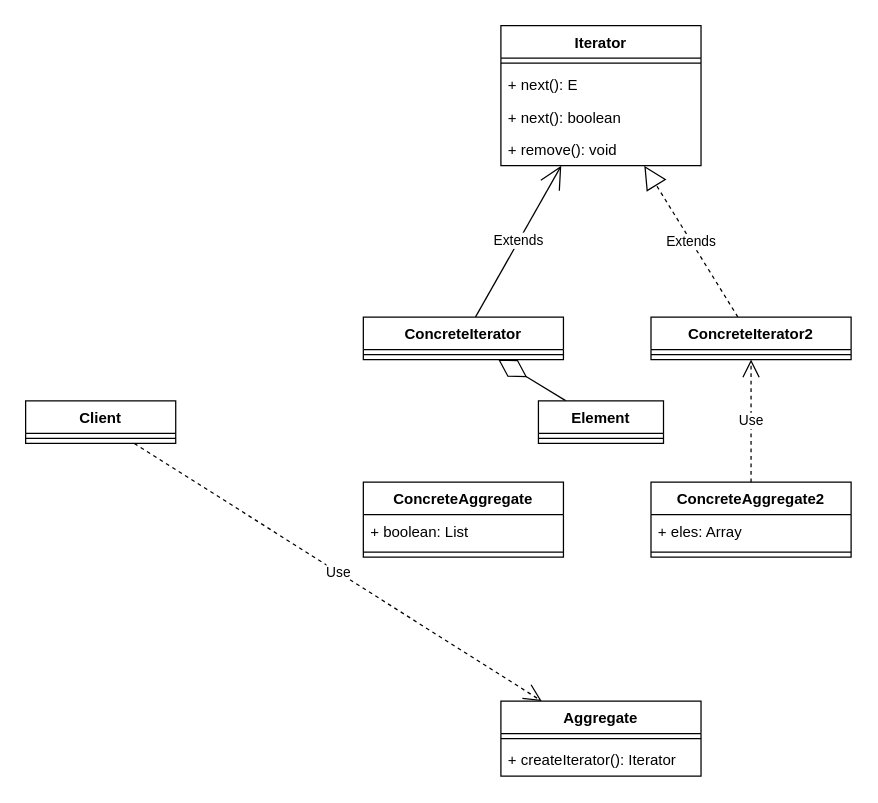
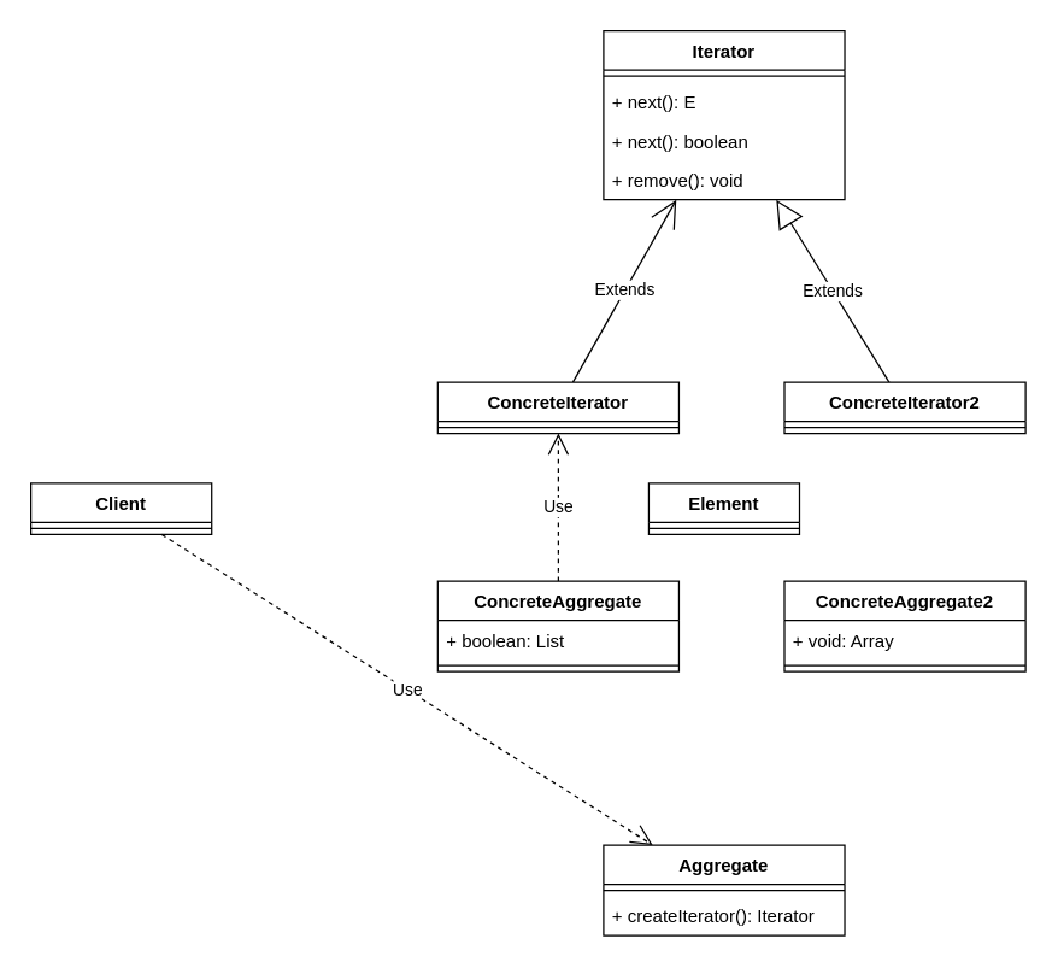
  <mxCell id="0" />
  <mxCell id="1" parent="0" />
  <mxCell id="2" value="Extends" style="endArrow=open;endSize=16;endFill=0;html=1;" edge="1" parent="1" source="10" target="4"><mxGeometry width="160" relative="1" as="geometry"><mxPoint x="410" y="280" as="sourcePoint" /><mxPoint x="570" y="280" as="targetPoint" /></mxGeometry></mxCell>
+ <mxCell id="3" value="Use" style="endArrow=open;endSize=12;dashed=1;html=1;" edge="1" parent="1" source="20" target="10"><mxGeometry width="160" relative="1" as="geometry"><mxPoint x="300" y="280" as="sourcePoint" /><mxPoint x="460" y="280" as="targetPoint" /></mxGeometry></mxCell>
  <mxCell id="4" value="Iterator" style="swimlane;fontStyle=1;align=center;verticalAlign=top;childLayout=stackLayout;horizontal=1;startSize=26;horizontalStack=0;resizeParent=1;resizeParentMax=0;resizeLast=0;collapsible=1;marginBottom=0;" vertex="1" parent="1"><mxGeometry x="400" y="20" width="160" height="112" as="geometry" /></mxCell>
  <mxCell id="5" value="" style="line;strokeWidth=1;fillColor=none;align=left;verticalAlign=middle;spacingTop=-1;spacingLeft=3;spacingRight=3;rotatable=0;labelPosition=right;points=[];portConstraint=eastwest;" vertex="1" parent="4"><mxGeometry y="26" width="160" height="8" as="geometry" /></mxCell>
  <mxCell id="6" value="+ next(): E" style="text;strokeColor=none;fillColor=none;align=left;verticalAlign=top;spacingLeft=4;spacingRight=4;overflow=hidden;rotatable=0;points=[[0,0.5],[1,0.5]];portConstraint=eastwest;" vertex="1" parent="4"><mxGeometry y="34" width="160" height="26" as="geometry" /></mxCell>
  <mxCell id="7" value="+ next(): boolean" style="text;strokeColor=none;fillColor=none;align=left;verticalAlign=top;spacingLeft=4;spacingRight=4;overflow=hidden;rotatable=0;points=[[0,0.5],[1,0.5]];portConstraint=eastwest;" vertex="1" parent="4"><mxGeometry y="60" width="160" height="26" as="geometry" /></mxCell>
  <mxCell id="8" value="+ remove(): void" style="text;strokeColor=none;fillColor=none;align=left;verticalAlign=top;spacingLeft=4;spacingRight=4;overflow=hidden;rotatable=0;points=[[0,0.5],[1,0.5]];portConstraint=eastwest;" vertex="1" parent="4"><mxGeometry y="86" width="160" height="26" as="geometry" /></mxCell>
- <mxCell id="9" value="Extends" style="endArrow=block;endSize=16;endFill=0;html=1;dashed=1;" edge="1" parent="1" source="12" target="4"><mxGeometry width="160" relative="1" as="geometry"><mxPoint x="499.124" y="263" as="sourcePoint" /><mxPoint x="492.887" y="142" as="targetPoint" /></mxGeometry></mxCell>
+ <mxCell id="9" value="Extends" style="endArrow=block;endSize=16;endFill=0;html=1;" edge="1" parent="1" source="12" target="4"><mxGeometry width="160" relative="1" as="geometry"><mxPoint x="499.124" y="263" as="sourcePoint" /><mxPoint x="492.887" y="142" as="targetPoint" /></mxGeometry></mxCell>
  <mxCell id="10" value="ConcreteIterator" style="swimlane;fontStyle=1;align=center;verticalAlign=top;childLayout=stackLayout;horizontal=1;startSize=26;horizontalStack=0;resizeParent=1;resizeParentMax=0;resizeLast=0;collapsible=1;marginBottom=0;" vertex="1" parent="1"><mxGeometry x="290" y="253" width="160" height="34" as="geometry" /></mxCell>
  <mxCell id="11" value="" style="line;strokeWidth=1;fillColor=none;align=left;verticalAlign=middle;spacingTop=-1;spacingLeft=3;spacingRight=3;rotatable=0;labelPosition=right;points=[];portConstraint=eastwest;" vertex="1" parent="10"><mxGeometry y="26" width="160" height="8" as="geometry" /></mxCell>
  <mxCell id="12" value="ConcreteIterator2" style="swimlane;fontStyle=1;align=center;verticalAlign=top;childLayout=stackLayout;horizontal=1;startSize=26;horizontalStack=0;resizeParent=1;resizeParentMax=0;resizeLast=0;collapsible=1;marginBottom=0;" vertex="1" parent="1"><mxGeometry x="520" y="253" width="160" height="34" as="geometry" /></mxCell>
  <mxCell id="13" value="" style="line;strokeWidth=1;fillColor=none;align=left;verticalAlign=middle;spacingTop=-1;spacingLeft=3;spacingRight=3;rotatable=0;labelPosition=right;points=[];portConstraint=eastwest;" vertex="1" parent="12"><mxGeometry y="26" width="160" height="8" as="geometry" /></mxCell>
  <mxCell id="14" value="Aggregate" style="swimlane;fontStyle=1;align=center;verticalAlign=top;childLayout=stackLayout;horizontal=1;startSize=26;horizontalStack=0;resizeParent=1;resizeParentMax=0;resizeLast=0;collapsible=1;marginBottom=0;" vertex="1" parent="1"><mxGeometry x="400" y="560" width="160" height="60" as="geometry" /></mxCell>
  <mxCell id="15" value="" style="line;strokeWidth=1;fillColor=none;align=left;verticalAlign=middle;spacingTop=-1;spacingLeft=3;spacingRight=3;rotatable=0;labelPosition=right;points=[];portConstraint=eastwest;" vertex="1" parent="14"><mxGeometry y="26" width="160" height="8" as="geometry" /></mxCell>
  <mxCell id="16" value="+ createIterator(): Iterator" style="text;strokeColor=none;fillColor=none;align=left;verticalAlign=top;spacingLeft=4;spacingRight=4;overflow=hidden;rotatable=0;points=[[0,0.5],[1,0.5]];portConstraint=eastwest;" vertex="1" parent="14"><mxGeometry y="34" width="160" height="26" as="geometry" /></mxCell>
  <mxCell id="17" value="ConcreteAggregate2" style="swimlane;fontStyle=1;align=center;verticalAlign=top;childLayout=stackLayout;horizontal=1;startSize=26;horizontalStack=0;resizeParent=1;resizeParentMax=0;resizeLast=0;collapsible=1;marginBottom=0;" vertex="1" parent="1"><mxGeometry x="520" y="385" width="160" height="60" as="geometry" /></mxCell>
- <mxCell id="18" value="+ eles: Array" style="text;strokeColor=none;fillColor=none;align=left;verticalAlign=top;spacingLeft=4;spacingRight=4;overflow=hidden;rotatable=0;points=[[0,0.5],[1,0.5]];portConstraint=eastwest;" vertex="1" parent="17"><mxGeometry y="26" width="160" height="26" as="geometry" /></mxCell>
+ <mxCell id="18" value="+ void: Array" style="text;strokeColor=none;fillColor=none;align=left;verticalAlign=top;spacingLeft=4;spacingRight=4;overflow=hidden;rotatable=0;points=[[0,0.5],[1,0.5]];portConstraint=eastwest;" vertex="1" parent="17"><mxGeometry y="26" width="160" height="26" as="geometry" /></mxCell>
  <mxCell id="19" value="" style="line;strokeWidth=1;fillColor=none;align=left;verticalAlign=middle;spacingTop=-1;spacingLeft=3;spacingRight=3;rotatable=0;labelPosition=right;points=[];portConstraint=eastwest;" vertex="1" parent="17"><mxGeometry y="52" width="160" height="8" as="geometry" /></mxCell>
  <mxCell id="20" value="ConcreteAggregate" style="swimlane;fontStyle=1;align=center;verticalAlign=top;childLayout=stackLayout;horizontal=1;startSize=26;horizontalStack=0;resizeParent=1;resizeParentMax=0;resizeLast=0;collapsible=1;marginBottom=0;" vertex="1" parent="1"><mxGeometry x="290" y="385" width="160" height="60" as="geometry" /></mxCell>
  <mxCell id="21" value="+ boolean: List" style="text;strokeColor=none;fillColor=none;align=left;verticalAlign=top;spacingLeft=4;spacingRight=4;overflow=hidden;rotatable=0;points=[[0,0.5],[1,0.5]];portConstraint=eastwest;" vertex="1" parent="20"><mxGeometry y="26" width="160" height="26" as="geometry" /></mxCell>
  <mxCell id="22" value="" style="line;strokeWidth=1;fillColor=none;align=left;verticalAlign=middle;spacingTop=-1;spacingLeft=3;spacingRight=3;rotatable=0;labelPosition=right;points=[];portConstraint=eastwest;" vertex="1" parent="20"><mxGeometry y="52" width="160" height="8" as="geometry" /></mxCell>
- <mxCell id="23" value="Use" style="endArrow=open;endSize=12;dashed=1;html=1;" edge="1" parent="1" source="17" target="12"><mxGeometry width="160" relative="1" as="geometry"><mxPoint x="380" y="395" as="sourcePoint" /><mxPoint x="380" y="297" as="targetPoint" /></mxGeometry></mxCell>
  <mxCell id="24" value="Use" style="endArrow=open;endSize=12;dashed=1;html=1;" edge="1" parent="1" source="25" target="14"><mxGeometry width="160" relative="1" as="geometry"><mxPoint x="390" y="405" as="sourcePoint" /><mxPoint x="390" y="307" as="targetPoint" /></mxGeometry></mxCell>
  <mxCell id="25" value="Client" style="swimlane;fontStyle=1;align=center;verticalAlign=top;childLayout=stackLayout;horizontal=1;startSize=26;horizontalStack=0;resizeParent=1;resizeParentMax=0;resizeLast=0;collapsible=1;marginBottom=0;" vertex="1" parent="1"><mxGeometry x="20" y="320" width="120" height="34" as="geometry" /></mxCell>
  <mxCell id="26" value="" style="line;strokeWidth=1;fillColor=none;align=left;verticalAlign=middle;spacingTop=-1;spacingLeft=3;spacingRight=3;rotatable=0;labelPosition=right;points=[];portConstraint=eastwest;" vertex="1" parent="25"><mxGeometry y="26" width="120" height="8" as="geometry" /></mxCell>
- <mxCell id="27" value="" style="endArrow=diamondThin;endFill=0;endSize=24;html=1;" edge="1" parent="1" source="28" target="10"><mxGeometry width="160" relative="1" as="geometry"><mxPoint x="300" y="280" as="sourcePoint" /><mxPoint x="460" y="280" as="targetPoint" /></mxGeometry></mxCell>
  <mxCell id="28" value="Element" style="swimlane;fontStyle=1;align=center;verticalAlign=top;childLayout=stackLayout;horizontal=1;startSize=26;horizontalStack=0;resizeParent=1;resizeParentMax=0;resizeLast=0;collapsible=1;marginBottom=0;" vertex="1" parent="1"><mxGeometry x="430" y="320" width="100" height="34" as="geometry" /></mxCell>
  <mxCell id="29" value="" style="line;strokeWidth=1;fillColor=none;align=left;verticalAlign=middle;spacingTop=-1;spacingLeft=3;spacingRight=3;rotatable=0;labelPosition=right;points=[];portConstraint=eastwest;" vertex="1" parent="28"><mxGeometry y="26" width="100" height="8" as="geometry" /></mxCell>
